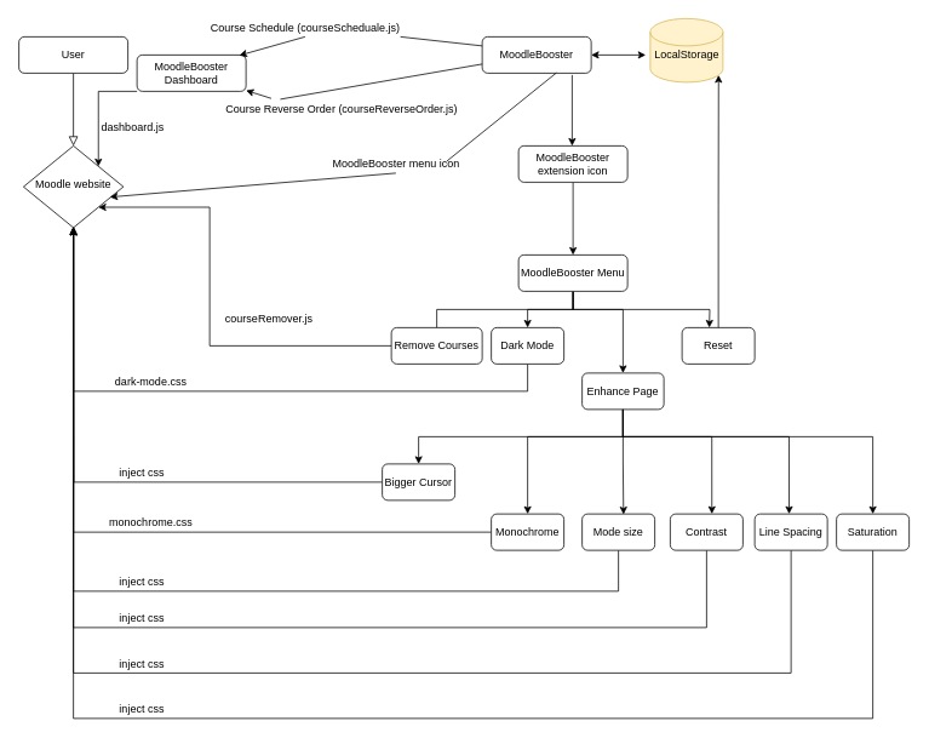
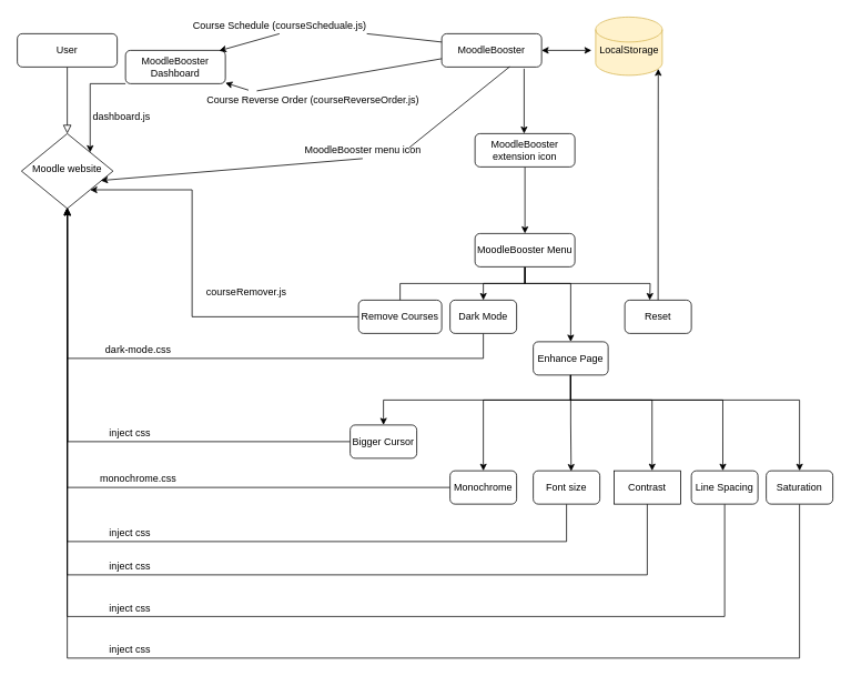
  <mxCell id="0" />
  <mxCell id="1" parent="0" />
  <mxCell id="2" value="" style="rounded=0;html=1;jettySize=auto;orthogonalLoop=1;fontSize=11;endArrow=block;endFill=0;endSize=8;strokeWidth=1;shadow=0;labelBackgroundColor=none;edgeStyle=orthogonalEdgeStyle;" parent="1" source="3" target="4" edge="1"><mxGeometry relative="1" as="geometry" /></mxCell>
  <mxCell id="3" value="User" style="rounded=1;whiteSpace=wrap;html=1;fontSize=12;glass=0;strokeWidth=1;shadow=0;" parent="1" vertex="1"><mxGeometry x="20" y="40" width="120" height="40" as="geometry" /></mxCell>
  <mxCell id="4" value="Moodle website" style="rhombus;whiteSpace=wrap;html=1;shadow=0;fontFamily=Helvetica;fontSize=12;align=center;strokeWidth=1;spacing=6;spacingTop=-4;" parent="1" vertex="1"><mxGeometry x="25" y="160" width="110" height="90" as="geometry" /></mxCell>
  <mxCell id="5" style="edgeStyle=orthogonalEdgeStyle;rounded=0;orthogonalLoop=1;jettySize=auto;html=1;startArrow=classic;startFill=1;endArrow=classic;endFill=1;" parent="1" source="6" edge="1"><mxGeometry relative="1" as="geometry"><mxPoint x="710" y="60" as="targetPoint" /><Array as="points"><mxPoint x="710" y="60" /><mxPoint x="710" y="60" /></Array></mxGeometry></mxCell>
  <mxCell id="6" value="MoodleBooster" style="rounded=1;whiteSpace=wrap;html=1;fontSize=12;glass=0;strokeWidth=1;shadow=0;" parent="1" vertex="1"><mxGeometry x="530" y="40" width="120" height="40" as="geometry" /></mxCell>
  <mxCell id="7" value="" style="endArrow=classic;html=1;exitX=0.5;exitY=1;exitDx=0;exitDy=0;entryX=0.866;entryY=0.626;entryDx=0;entryDy=0;entryPerimeter=0;startArrow=none;" parent="1" source="8" target="4" edge="1"><mxGeometry width="50" height="50" relative="1" as="geometry"><mxPoint x="410" y="310" as="sourcePoint" /><mxPoint x="256.25" y="229.97" as="targetPoint" /></mxGeometry></mxCell>
  <mxCell id="8" value="MoodleBooster menu icon" style="text;html=1;align=center;verticalAlign=middle;resizable=0;points=[];autosize=1;strokeColor=none;" parent="1" vertex="1"><mxGeometry x="360" y="170" width="150" height="20" as="geometry" /></mxCell>
  <mxCell id="9" value="" style="endArrow=none;html=1;exitX=0.68;exitY=0.993;exitDx=0;exitDy=0;entryX=0.875;entryY=0.333;entryDx=0;entryDy=0;entryPerimeter=0;exitPerimeter=0;" parent="1" source="6" target="8" edge="1"><mxGeometry width="50" height="50" relative="1" as="geometry"><mxPoint x="620" y="110" as="sourcePoint" /><mxPoint x="256.25" y="229.97" as="targetPoint" /></mxGeometry></mxCell>
  <mxCell id="10" value="" style="endArrow=classic;html=1;" parent="1" target="17" edge="1"><mxGeometry width="50" height="50" relative="1" as="geometry"><mxPoint x="629" y="82" as="sourcePoint" /><mxPoint x="627" y="190" as="targetPoint" /><Array as="points"><mxPoint x="629" y="160" /></Array></mxGeometry></mxCell>
  <mxCell id="11" style="edgeStyle=orthogonalEdgeStyle;rounded=0;orthogonalLoop=1;jettySize=auto;html=1;startArrow=none;startFill=0;endArrow=none;endFill=1;exitX=0.5;exitY=1;exitDx=0;exitDy=0;" parent="1" source="15" target="19" edge="1"><mxGeometry relative="1" as="geometry" /></mxCell>
  <mxCell id="12" style="edgeStyle=orthogonalEdgeStyle;rounded=0;orthogonalLoop=1;jettySize=auto;html=1;startArrow=none;startFill=0;endArrow=classic;endFill=1;" parent="1" source="15" target="21" edge="1"><mxGeometry relative="1" as="geometry" /></mxCell>
  <mxCell id="13" style="edgeStyle=orthogonalEdgeStyle;rounded=0;orthogonalLoop=1;jettySize=auto;html=1;entryX=0.5;entryY=0;entryDx=0;entryDy=0;startArrow=none;startFill=0;endArrow=classic;endFill=1;exitX=0.5;exitY=1;exitDx=0;exitDy=0;" parent="1" source="15" target="25" edge="1"><mxGeometry relative="1" as="geometry"><Array as="points"><mxPoint x="630" y="340" /><mxPoint x="685" y="340" /></Array></mxGeometry></mxCell>
  <mxCell id="14" style="edgeStyle=orthogonalEdgeStyle;rounded=0;orthogonalLoop=1;jettySize=auto;html=1;startArrow=none;startFill=0;endArrow=classic;endFill=1;exitX=0.5;exitY=1;exitDx=0;exitDy=0;" parent="1" source="15" edge="1"><mxGeometry relative="1" as="geometry"><mxPoint x="780" y="360" as="targetPoint" /></mxGeometry></mxCell>
  <mxCell id="15" value="MoodleBooster Menu" style="rounded=1;whiteSpace=wrap;html=1;fontSize=12;glass=0;strokeWidth=1;shadow=0;" parent="1" vertex="1"><mxGeometry x="570" y="280" width="120" height="40" as="geometry" /></mxCell>
  <mxCell id="16" style="edgeStyle=orthogonalEdgeStyle;rounded=0;orthogonalLoop=1;jettySize=auto;html=1;startArrow=none;startFill=0;endArrow=classic;endFill=1;" parent="1" source="17" target="15" edge="1"><mxGeometry relative="1" as="geometry" /></mxCell>
  <mxCell id="17" value="MoodleBooster extension icon" style="rounded=1;whiteSpace=wrap;html=1;fontSize=12;glass=0;strokeWidth=1;shadow=0;" parent="1" vertex="1"><mxGeometry x="570" y="160" width="120" height="40" as="geometry" /></mxCell>
  <mxCell id="18" style="edgeStyle=orthogonalEdgeStyle;rounded=0;orthogonalLoop=1;jettySize=auto;html=1;entryX=1;entryY=1;entryDx=0;entryDy=0;startArrow=none;startFill=0;endArrow=classic;endFill=1;" parent="1" source="19" target="4" edge="1"><mxGeometry relative="1" as="geometry"><Array as="points"><mxPoint x="230" y="380" /><mxPoint x="230" y="227" /></Array></mxGeometry></mxCell>
  <mxCell id="19" value="Remove Courses" style="rounded=1;whiteSpace=wrap;html=1;fontSize=12;glass=0;strokeWidth=1;shadow=0;" parent="1" vertex="1"><mxGeometry x="430" y="360" width="100" height="40" as="geometry" /></mxCell>
  <mxCell id="20" style="edgeStyle=orthogonalEdgeStyle;rounded=0;orthogonalLoop=1;jettySize=auto;html=1;startArrow=none;startFill=0;endArrow=classic;endFill=1;" parent="1" source="21" target="4" edge="1"><mxGeometry relative="1" as="geometry"><Array as="points"><mxPoint x="580" y="430" /><mxPoint x="80" y="430" /></Array></mxGeometry></mxCell>
  <mxCell id="21" value="Dark Mode" style="rounded=1;whiteSpace=wrap;html=1;fontSize=12;glass=0;strokeWidth=1;shadow=0;" parent="1" vertex="1"><mxGeometry x="540" y="360" width="80" height="40" as="geometry" /></mxCell>
  <mxCell id="22" style="edgeStyle=orthogonalEdgeStyle;rounded=0;orthogonalLoop=1;jettySize=auto;html=1;entryX=0.5;entryY=0;entryDx=0;entryDy=0;startArrow=none;startFill=0;endArrow=classic;endFill=1;exitX=0.5;exitY=1;exitDx=0;exitDy=0;" parent="1" source="25" target="29" edge="1"><mxGeometry relative="1" as="geometry"><mxPoint x="685" y="410" as="sourcePoint" /><Array as="points"><mxPoint x="685" y="480" /><mxPoint x="580" y="480" /></Array></mxGeometry></mxCell>
  <mxCell id="23" style="edgeStyle=orthogonalEdgeStyle;rounded=0;orthogonalLoop=1;jettySize=auto;html=1;entryX=0.573;entryY=-0.001;entryDx=0;entryDy=0;entryPerimeter=0;startArrow=none;startFill=0;endArrow=classic;endFill=1;" parent="1" source="25" target="33" edge="1"><mxGeometry relative="1" as="geometry"><Array as="points"><mxPoint x="685" y="480" /><mxPoint x="783" y="480" /></Array></mxGeometry></mxCell>
  <mxCell id="24" style="edgeStyle=orthogonalEdgeStyle;rounded=0;orthogonalLoop=1;jettySize=auto;html=1;entryX=0.57;entryY=0.012;entryDx=0;entryDy=0;entryPerimeter=0;startArrow=none;startFill=0;endArrow=classic;endFill=1;" parent="1" source="25" target="31" edge="1"><mxGeometry relative="1" as="geometry" /></mxCell>
  <mxCell id="25" value="Enhance Page" style="rounded=1;whiteSpace=wrap;html=1;fontSize=12;glass=0;strokeWidth=1;shadow=0;" parent="1" vertex="1"><mxGeometry x="640" y="410" width="90" height="40" as="geometry" /></mxCell>
  <mxCell id="26" style="edgeStyle=orthogonalEdgeStyle;rounded=0;orthogonalLoop=1;jettySize=auto;html=1;entryX=0.94;entryY=0.888;entryDx=0;entryDy=0;entryPerimeter=0;startArrow=none;startFill=0;endArrow=classic;endFill=1;" parent="1" source="27" target="39" edge="1"><mxGeometry relative="1" as="geometry" /></mxCell>
  <mxCell id="27" value="Reset" style="rounded=1;whiteSpace=wrap;html=1;fontSize=12;glass=0;strokeWidth=1;shadow=0;" parent="1" vertex="1"><mxGeometry x="750" y="360" width="80" height="40" as="geometry" /></mxCell>
  <mxCell id="28" style="edgeStyle=orthogonalEdgeStyle;rounded=0;orthogonalLoop=1;jettySize=auto;html=1;startArrow=none;startFill=0;endArrow=classic;endFill=1;" parent="1" source="29" target="4" edge="1"><mxGeometry relative="1" as="geometry" /></mxCell>
  <mxCell id="29" value="Monochrome" style="rounded=1;whiteSpace=wrap;html=1;fontSize=12;glass=0;strokeWidth=1;shadow=0;" parent="1" vertex="1"><mxGeometry x="540" y="565" width="80" height="40" as="geometry" /></mxCell>
  <mxCell id="30" style="edgeStyle=orthogonalEdgeStyle;rounded=0;orthogonalLoop=1;jettySize=auto;html=1;startArrow=none;startFill=0;endArrow=classic;endFill=1;" parent="1" source="31" edge="1"><mxGeometry relative="1" as="geometry"><mxPoint x="80" y="248.447" as="targetPoint" /><Array as="points"><mxPoint x="680" y="650" /><mxPoint x="80" y="650" /></Array></mxGeometry></mxCell>
- <mxCell id="31" value="Mode size" style="rounded=1;whiteSpace=wrap;html=1;fontSize=12;glass=0;strokeWidth=1;shadow=0;" parent="1" vertex="1"><mxGeometry x="640" y="565" width="80" height="40" as="geometry" /></mxCell>
+ <mxCell id="31" value="Font size" style="rounded=1;whiteSpace=wrap;html=1;fontSize=12;glass=0;strokeWidth=1;shadow=0;" parent="1" vertex="1"><mxGeometry x="640" y="565" width="80" height="40" as="geometry" /></mxCell>
  <mxCell id="32" style="edgeStyle=orthogonalEdgeStyle;rounded=0;orthogonalLoop=1;jettySize=auto;html=1;entryX=0.5;entryY=1;entryDx=0;entryDy=0;startArrow=none;startFill=0;endArrow=classic;endFill=1;" parent="1" source="33" target="4" edge="1"><mxGeometry relative="1" as="geometry"><Array as="points"><mxPoint x="777" y="690" /><mxPoint x="80" y="690" /></Array></mxGeometry></mxCell>
- <mxCell id="33" value="Contrast" style="rounded=1;whiteSpace=wrap;html=1;fontSize=12;glass=0;strokeWidth=1;shadow=0;" parent="1" vertex="1"><mxGeometry x="737" y="565" width="80" height="40" as="geometry" /></mxCell>
+ <mxCell id="33" value="Contrast" style="whiteSpace=wrap;html=1;fontSize=12;glass=0;strokeWidth=1;shadow=0;rounded=0;" parent="1" vertex="1"><mxGeometry x="737" y="565" width="80" height="40" as="geometry" /></mxCell>
  <mxCell id="34" value="courseRemover.js" style="text;html=1;align=center;verticalAlign=middle;resizable=0;points=[];autosize=1;strokeColor=none;" parent="1" vertex="1"><mxGeometry x="240" y="340" width="110" height="20" as="geometry" /></mxCell>
  <mxCell id="35" value="dark-mode.css" style="text;html=1;align=center;verticalAlign=middle;resizable=0;points=[];autosize=1;strokeColor=none;" parent="1" vertex="1"><mxGeometry x="120" y="410" width="90" height="20" as="geometry" /></mxCell>
  <mxCell id="36" value="monochrome.css" style="text;html=1;align=center;verticalAlign=middle;resizable=0;points=[];autosize=1;strokeColor=none;" parent="1" vertex="1"><mxGeometry x="110" y="565" width="110" height="20" as="geometry" /></mxCell>
  <mxCell id="37" value="inject css" style="text;html=1;align=center;verticalAlign=middle;resizable=0;points=[];autosize=1;strokeColor=none;" parent="1" vertex="1"><mxGeometry x="120" y="630" width="70" height="20" as="geometry" /></mxCell>
  <mxCell id="38" value="inject css" style="text;html=1;align=center;verticalAlign=middle;resizable=0;points=[];autosize=1;strokeColor=none;" parent="1" vertex="1"><mxGeometry x="120" y="670" width="70" height="20" as="geometry" /></mxCell>
  <mxCell id="39" value="" style="shape=cylinder3;whiteSpace=wrap;html=1;boundedLbl=1;backgroundOutline=1;size=15;fillColor=#fff2cc;strokeColor=#d6b656;" parent="1" vertex="1"><mxGeometry x="715" y="20" width="80" height="70" as="geometry" /></mxCell>
  <mxCell id="40" value="LocalStorage" style="text;html=1;align=center;verticalAlign=middle;resizable=0;points=[];autosize=1;strokeColor=none;" parent="1" vertex="1"><mxGeometry x="710" y="50" width="90" height="20" as="geometry" /></mxCell>
  <mxCell id="41" style="edgeStyle=orthogonalEdgeStyle;rounded=0;orthogonalLoop=1;jettySize=auto;html=1;entryX=0.573;entryY=-0.001;entryDx=0;entryDy=0;entryPerimeter=0;startArrow=none;startFill=0;endArrow=classic;endFill=1;exitX=0.5;exitY=1;exitDx=0;exitDy=0;" edge="1" parent="1" source="25"><mxGeometry relative="1" as="geometry"><Array as="points"><mxPoint x="685" y="480" /><mxPoint x="868" y="480" /></Array><mxPoint x="770" y="450" as="sourcePoint" /><mxPoint x="867.84" y="564.96" as="targetPoint" /></mxGeometry></mxCell>
  <mxCell id="42" style="edgeStyle=orthogonalEdgeStyle;rounded=0;orthogonalLoop=1;jettySize=auto;html=1;" edge="1" parent="1" source="43" target="4"><mxGeometry relative="1" as="geometry"><Array as="points"><mxPoint x="870" y="740" /><mxPoint x="80" y="740" /></Array></mxGeometry></mxCell>
  <mxCell id="43" value="Line Spacing" style="rounded=1;whiteSpace=wrap;html=1;fontSize=12;glass=0;strokeWidth=1;shadow=0;" vertex="1" parent="1"><mxGeometry x="830" y="565" width="80" height="40" as="geometry" /></mxCell>
  <mxCell id="44" style="edgeStyle=orthogonalEdgeStyle;rounded=0;orthogonalLoop=1;jettySize=auto;html=1;startArrow=none;startFill=0;endArrow=classic;endFill=1;exitX=0.5;exitY=1;exitDx=0;exitDy=0;" edge="1" parent="1" source="25"><mxGeometry relative="1" as="geometry"><Array as="points"><mxPoint x="685" y="480" /><mxPoint x="960" y="480" /></Array><mxPoint x="760" y="450" as="sourcePoint" /><mxPoint x="960" y="565" as="targetPoint" /></mxGeometry></mxCell>
  <mxCell id="45" style="edgeStyle=orthogonalEdgeStyle;rounded=0;orthogonalLoop=1;jettySize=auto;html=1;entryX=0.5;entryY=1;entryDx=0;entryDy=0;" edge="1" parent="1" source="46" target="4"><mxGeometry relative="1" as="geometry"><Array as="points"><mxPoint x="960" y="790" /><mxPoint x="80" y="790" /></Array></mxGeometry></mxCell>
  <mxCell id="46" value="Saturation" style="rounded=1;whiteSpace=wrap;html=1;fontSize=12;glass=0;strokeWidth=1;shadow=0;" vertex="1" parent="1"><mxGeometry x="920" y="565" width="80" height="40" as="geometry" /></mxCell>
  <mxCell id="47" value="inject css" style="text;html=1;align=center;verticalAlign=middle;resizable=0;points=[];autosize=1;strokeColor=none;" vertex="1" parent="1"><mxGeometry x="120" y="720" width="70" height="20" as="geometry" /></mxCell>
  <mxCell id="48" value="inject css" style="text;html=1;align=center;verticalAlign=middle;resizable=0;points=[];autosize=1;strokeColor=none;" vertex="1" parent="1"><mxGeometry x="120" y="770" width="70" height="20" as="geometry" /></mxCell>
  <mxCell id="49" style="edgeStyle=orthogonalEdgeStyle;rounded=0;orthogonalLoop=1;jettySize=auto;html=1;startArrow=none;startFill=0;endArrow=classic;endFill=1;exitX=0.5;exitY=1;exitDx=0;exitDy=0;" edge="1" parent="1" source="25"><mxGeometry relative="1" as="geometry"><mxPoint x="695" y="460" as="sourcePoint" /><Array as="points"><mxPoint x="685" y="480" /><mxPoint x="460" y="480" /></Array><mxPoint x="460" y="510" as="targetPoint" /></mxGeometry></mxCell>
  <mxCell id="50" style="edgeStyle=orthogonalEdgeStyle;rounded=0;orthogonalLoop=1;jettySize=auto;html=1;" edge="1" parent="1" source="51"><mxGeometry relative="1" as="geometry"><mxPoint x="80" y="250" as="targetPoint" /></mxGeometry></mxCell>
  <mxCell id="51" value="Bigger Cursor" style="rounded=1;whiteSpace=wrap;html=1;fontSize=12;glass=0;strokeWidth=1;shadow=0;" vertex="1" parent="1"><mxGeometry x="420" y="510" width="80" height="40" as="geometry" /></mxCell>
  <mxCell id="52" value="inject css" style="text;html=1;align=center;verticalAlign=middle;resizable=0;points=[];autosize=1;strokeColor=none;" vertex="1" parent="1"><mxGeometry x="120" y="510" width="70" height="20" as="geometry" /></mxCell>
  <mxCell id="53" style="edgeStyle=orthogonalEdgeStyle;rounded=0;orthogonalLoop=1;jettySize=auto;html=1;entryX=1;entryY=0;entryDx=0;entryDy=0;" edge="1" parent="1" source="54" target="4"><mxGeometry relative="1" as="geometry"><Array as="points"><mxPoint x="108" y="100" /></Array></mxGeometry></mxCell>
  <mxCell id="54" value="&lt;span&gt;MoodleBooster Dashboard&lt;/span&gt;" style="rounded=1;whiteSpace=wrap;html=1;fontSize=12;glass=0;strokeWidth=1;shadow=0;" vertex="1" parent="1"><mxGeometry x="150" y="60" width="120" height="40" as="geometry" /></mxCell>
  <mxCell id="55" value="" style="endArrow=classic;html=1;exitX=0.5;exitY=1;exitDx=0;exitDy=0;entryX=0.938;entryY=0.013;entryDx=0;entryDy=0;entryPerimeter=0;startArrow=none;" edge="1" parent="1" source="56" target="54"><mxGeometry width="50" height="50" relative="1" as="geometry"><mxPoint x="328.4" y="260.28" as="sourcePoint" /><mxPoint x="38.66" y="166.62" as="targetPoint" /></mxGeometry></mxCell>
  <mxCell id="56" value="Course Schedule (courseScheduale.js)" style="text;html=1;align=center;verticalAlign=middle;resizable=0;points=[];autosize=1;strokeColor=none;" vertex="1" parent="1"><mxGeometry x="225" y="20" width="220" height="20" as="geometry" /></mxCell>
  <mxCell id="57" value="" style="endArrow=none;html=1;exitX=0;exitY=0.25;exitDx=0;exitDy=0;" edge="1" parent="1" source="6"><mxGeometry width="50" height="50" relative="1" as="geometry"><mxPoint x="530" y="30" as="sourcePoint" /><mxPoint x="440" y="40" as="targetPoint" /></mxGeometry></mxCell>
  <mxCell id="58" value="" style="endArrow=classic;html=1;exitX=0.214;exitY=-0.11;exitDx=0;exitDy=0;startArrow=none;exitPerimeter=0;" edge="1" parent="1" source="59" target="54"><mxGeometry width="50" height="50" relative="1" as="geometry"><mxPoint x="338.4" y="300.28" as="sourcePoint" /><mxPoint x="263" y="140" as="targetPoint" /></mxGeometry></mxCell>
  <mxCell id="59" value="Course Reverse Order (courseReverseOrder.js)" style="text;html=1;align=center;verticalAlign=middle;resizable=0;points=[];autosize=1;strokeColor=none;" vertex="1" parent="1"><mxGeometry x="240" y="110" width="270" height="20" as="geometry" /></mxCell>
  <mxCell id="60" value="" style="endArrow=none;html=1;exitX=0;exitY=0.75;exitDx=0;exitDy=0;entryX=0.251;entryY=-0.065;entryDx=0;entryDy=0;entryPerimeter=0;" edge="1" parent="1" source="6" target="59"><mxGeometry width="50" height="50" relative="1" as="geometry"><mxPoint x="540" y="90" as="sourcePoint" /><mxPoint x="450" y="80" as="targetPoint" /></mxGeometry></mxCell>
  <mxCell id="61" value="dashboard.js" style="text;html=1;align=center;verticalAlign=middle;resizable=0;points=[];autosize=1;strokeColor=none;" vertex="1" parent="1"><mxGeometry x="105" y="130" width="80" height="20" as="geometry" /></mxCell>
